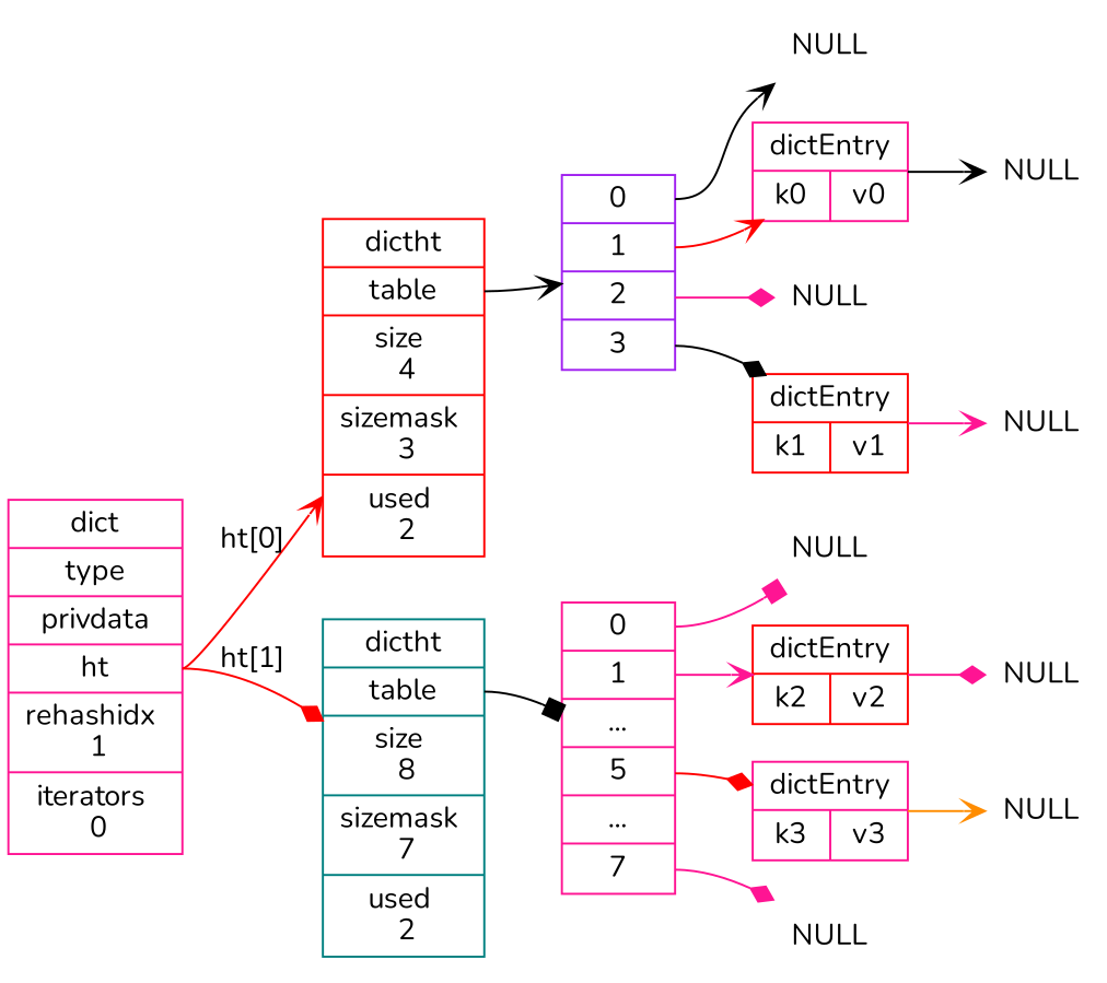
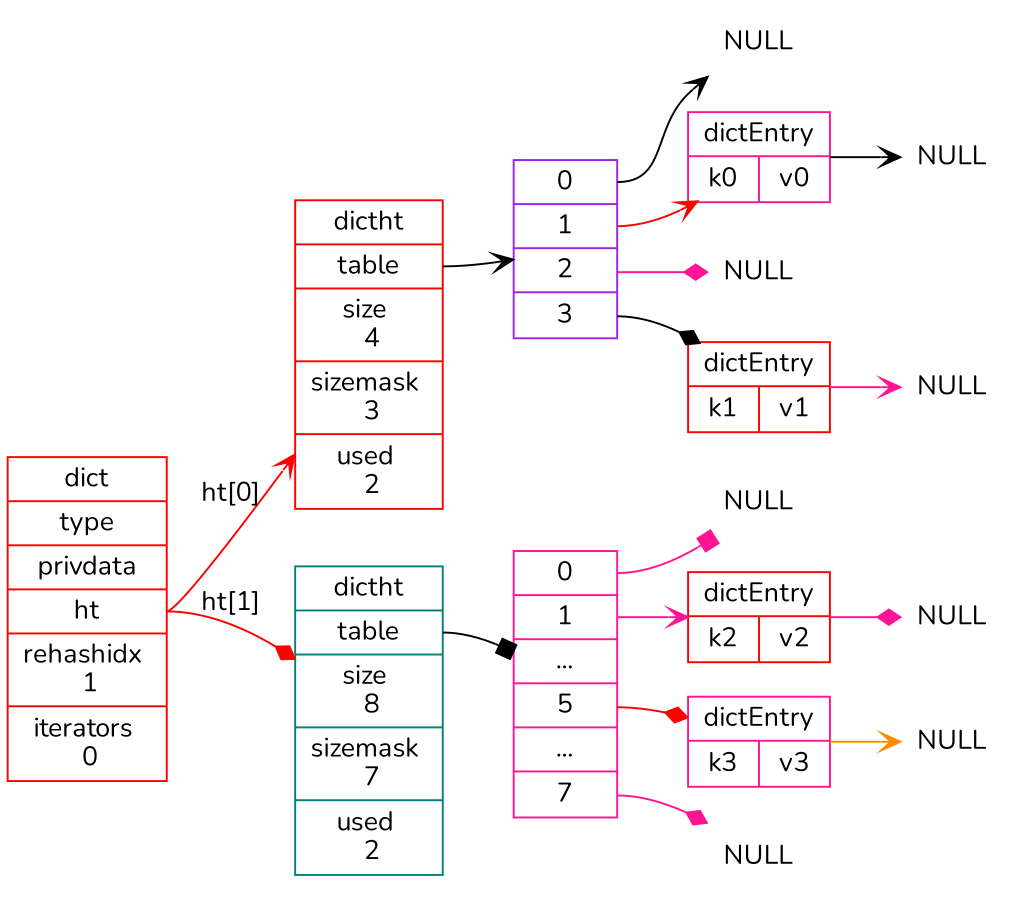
  digraph {
    rankdir=LR
    fontname=Nunito
    node [shape=record color=deeppink fontname=Nunito]
    edge [color=deeppink arrowhead=vee fontname=Nunito]
-   n1 [label=" <head> dict | type | privdata | <ht> ht | rehashidx \n 1 | iterators \n 0 "]
+   n1 [label=" <head> dict | type | privdata | <ht> ht | rehashidx \n 1 | iterators \n 0 " color=red]
    n2 [label=" <head> dictht | <table> table | <size> size \n 4 | <sizemask> sizemask \n 3 | <used> used \n 2" color=red]
    n3 [label=" <head> dictht | <table> table | <size> size \n 8 | <sizemask> sizemask \n 7 | <used> used \n 2" color=teal]
    n4 [label=" <0> 0 | <1> 1 | <2> 2 | <3> 3 " color=purple]
    n5 [label=" <0> 0 | <1> 1 | ... | <5> 5 | ... | <7> 7 "]
    n6 [label=" <head> dictEntry | { k0 | v0 }"]
    n7 [label=" <head> dictEntry | { k1 | v1 }" color=red]
    n8 [label=NULL shape=plaintext]
    n9 [label=NULL shape=plaintext]
    n10 [label=" <head> dictEntry | { k2 | v2 }" color=red]
    n11 [label=" <head> dictEntry | { k3 | v3 }"]
    n12 [label=NULL shape=plaintext color=red]
    n13 [label=NULL shape=plaintext color=purple]
    n14 [label=NULL shape=plaintext color=teal]
    n15 [label=NULL shape=plaintext color=purple]
    n16 [label=NULL shape=plaintext color=teal]
    n17 [label=NULL shape=plaintext color=teal]
    n1 -> n2 [label="ht[0]" tailport=ht color=red]
    n1 -> n3 [label="ht[1]" tailport=ht color=red arrowhead=diamond]
    n2 -> n4 [tailport=table color=black]
    n3 -> n5 [tailport=table color=black arrowhead=box]
    n4 -> n6 [tailport=1 color=red]
    n4 -> n7 [tailport=3 color=black arrowhead=diamond]
    n4 -> n8 [tailport=0 color=black]
    n4 -> n9 [tailport=2 arrowhead=diamond]
    n5 -> n10 [tailport=1]
    n5 -> n11 [tailport=5 color=red arrowhead=diamond]
    n5 -> n12 [tailport=0 arrowhead=box]
    n5 -> n13 [tailport=7 arrowhead=diamond]
    n6 -> n14 [color=black]
    n7 -> n15
    n10 -> n16 [arrowhead=diamond]
    n11 -> n17 [color=darkorange]
  }
